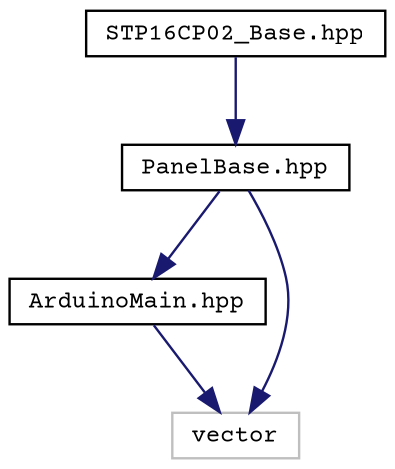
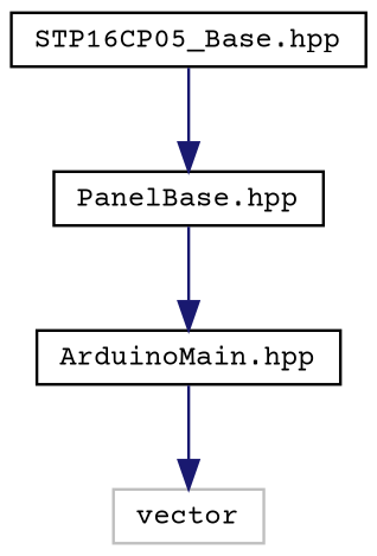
  digraph {
    fontname="Courier Prime"
    node [color=black fillcolor=white fontname="Courier Prime" fontsize=10 shape=record style=filled]
    edge [color=midnightblue fontname="Courier Prime" fontsize=10 labelfontname=Helvetica labelfontsize=10 style=solid]
-   n1 [height=0.2 label="STP16CP02_Base.hpp" width=0.4]
+   n1 [height=0.2 label="STP16CP05_Base.hpp" width=0.4]
    n2 [height=0.2 label="PanelBase.hpp" width=0.4]
    n3 [height=0.2 label="ArduinoMain.hpp" width=0.4]
    n4 [color=grey75 height=0.2 label=vector width=0.4]
    n1 -> n2
    n2 -> n3
-   n2 -> n4
    n3 -> n4
  }
